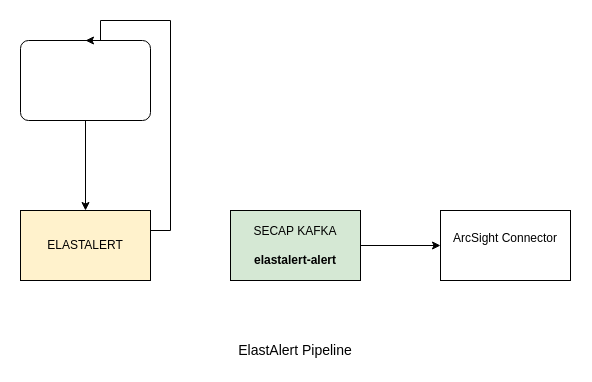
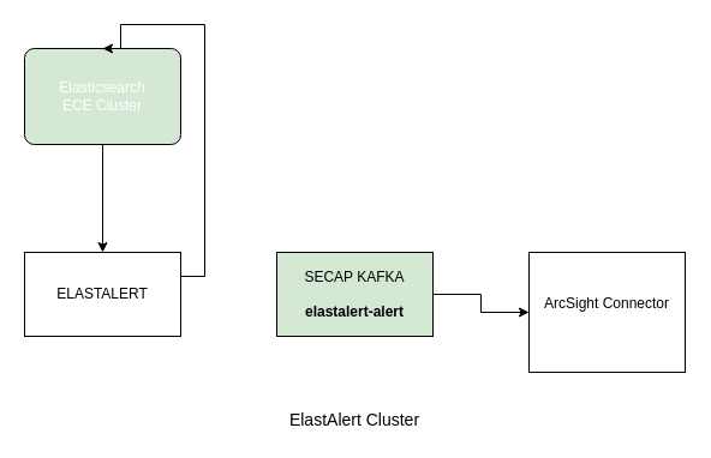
  <mxCell id="0" />
  <mxCell id="1" parent="0" />
  <mxCell id="2" style="edgeStyle=orthogonalEdgeStyle;rounded=0;orthogonalLoop=1;jettySize=auto;html=1;entryX=0.5;entryY=0;entryDx=0;entryDy=0;" parent="1" source="3" target="5" edge="1"><mxGeometry relative="1" as="geometry" /></mxCell>
- <mxCell id="3" value="&lt;font color=&quot;#ffffff&quot;&gt;Elasticsearch&lt;br&gt;ECE Cluster&lt;/font&gt;" style="rounded=1;arcSize=10;whiteSpace=wrap;html=1;align=center;" parent="1" vertex="1"><mxGeometry x="20" y="40" width="130" height="80" as="geometry" /></mxCell>
+ <mxCell id="3" value="&lt;font color=&quot;#ffffff&quot;&gt;Elasticsearch&lt;br&gt;ECE Cluster&lt;/font&gt;" style="rounded=1;arcSize=10;whiteSpace=wrap;html=1;align=center;fillColor=#d5e8d4;" parent="1" vertex="1"><mxGeometry x="20" y="40" width="130" height="80" as="geometry" /></mxCell>
  <mxCell id="4" style="edgeStyle=orthogonalEdgeStyle;rounded=0;orthogonalLoop=1;jettySize=auto;html=1;exitX=1;exitY=0.5;exitDx=0;exitDy=0;entryX=0.5;entryY=0;entryDx=0;entryDy=0;" parent="1" source="5" target="3" edge="1"><mxGeometry relative="1" as="geometry"><Array as="points"><mxPoint x="170" y="230" /><mxPoint x="170" y="20" /><mxPoint x="100" y="20" /><mxPoint x="100" y="40" /></Array></mxGeometry></mxCell>
- <mxCell id="5" value="ELASTALERT" style="whiteSpace=wrap;html=1;align=center;fillColor=#fff2cc;" parent="1" vertex="1"><mxGeometry x="20" y="210" width="130" height="70" as="geometry" /></mxCell>
+ <mxCell id="5" value="ELASTALERT" style="whiteSpace=wrap;html=1;align=center;" parent="1" vertex="1"><mxGeometry x="20" y="210" width="130" height="70" as="geometry" /></mxCell>
  <mxCell id="6" value="" style="edgeStyle=orthogonalEdgeStyle;rounded=0;orthogonalLoop=1;jettySize=auto;html=1;" parent="1" source="7" target="8" edge="1"><mxGeometry relative="1" as="geometry" /></mxCell>
  <mxCell id="7" value="SECAP KAFKA&lt;br&gt;&lt;br&gt;&lt;b&gt;elastalert-alert&lt;/b&gt;" style="whiteSpace=wrap;html=1;align=center;fillColor=#d5e8d4;" parent="1" vertex="1"><mxGeometry x="230" y="210" width="130" height="70" as="geometry" /></mxCell>
- <mxCell id="8" value="ArcSight Connector&lt;br&gt;&lt;b&gt;&lt;br&gt;&lt;/b&gt;" style="whiteSpace=wrap;html=1;align=center;" parent="1" vertex="1"><mxGeometry x="440" y="210" width="130" height="70" as="geometry" /></mxCell>
- <mxCell id="9" value="&lt;font style=&quot;font-size: 14px&quot;&gt;ElastAlert Pipeline&lt;/font&gt;" style="text;html=1;strokeColor=none;fillColor=none;align=center;verticalAlign=middle;whiteSpace=wrap;rounded=0;" parent="1" vertex="1"><mxGeometry x="180" y="340" width="230" height="20" as="geometry" /></mxCell>
+ <mxCell id="8" value="ArcSight Connector&lt;br&gt;&lt;b&gt;&lt;br&gt;&lt;/b&gt;" style="whiteSpace=wrap;html=1;align=center;" parent="1" vertex="1"><mxGeometry x="440" y="210" width="130" height="100" as="geometry" /></mxCell>
+ <mxCell id="9" value="&lt;font style=&quot;font-size: 14px&quot;&gt;ElastAlert Cluster&lt;/font&gt;" style="text;html=1;strokeColor=none;fillColor=none;align=center;verticalAlign=middle;whiteSpace=wrap;rounded=0;" parent="1" vertex="1"><mxGeometry x="180" y="340" width="230" height="20" as="geometry" /></mxCell>
